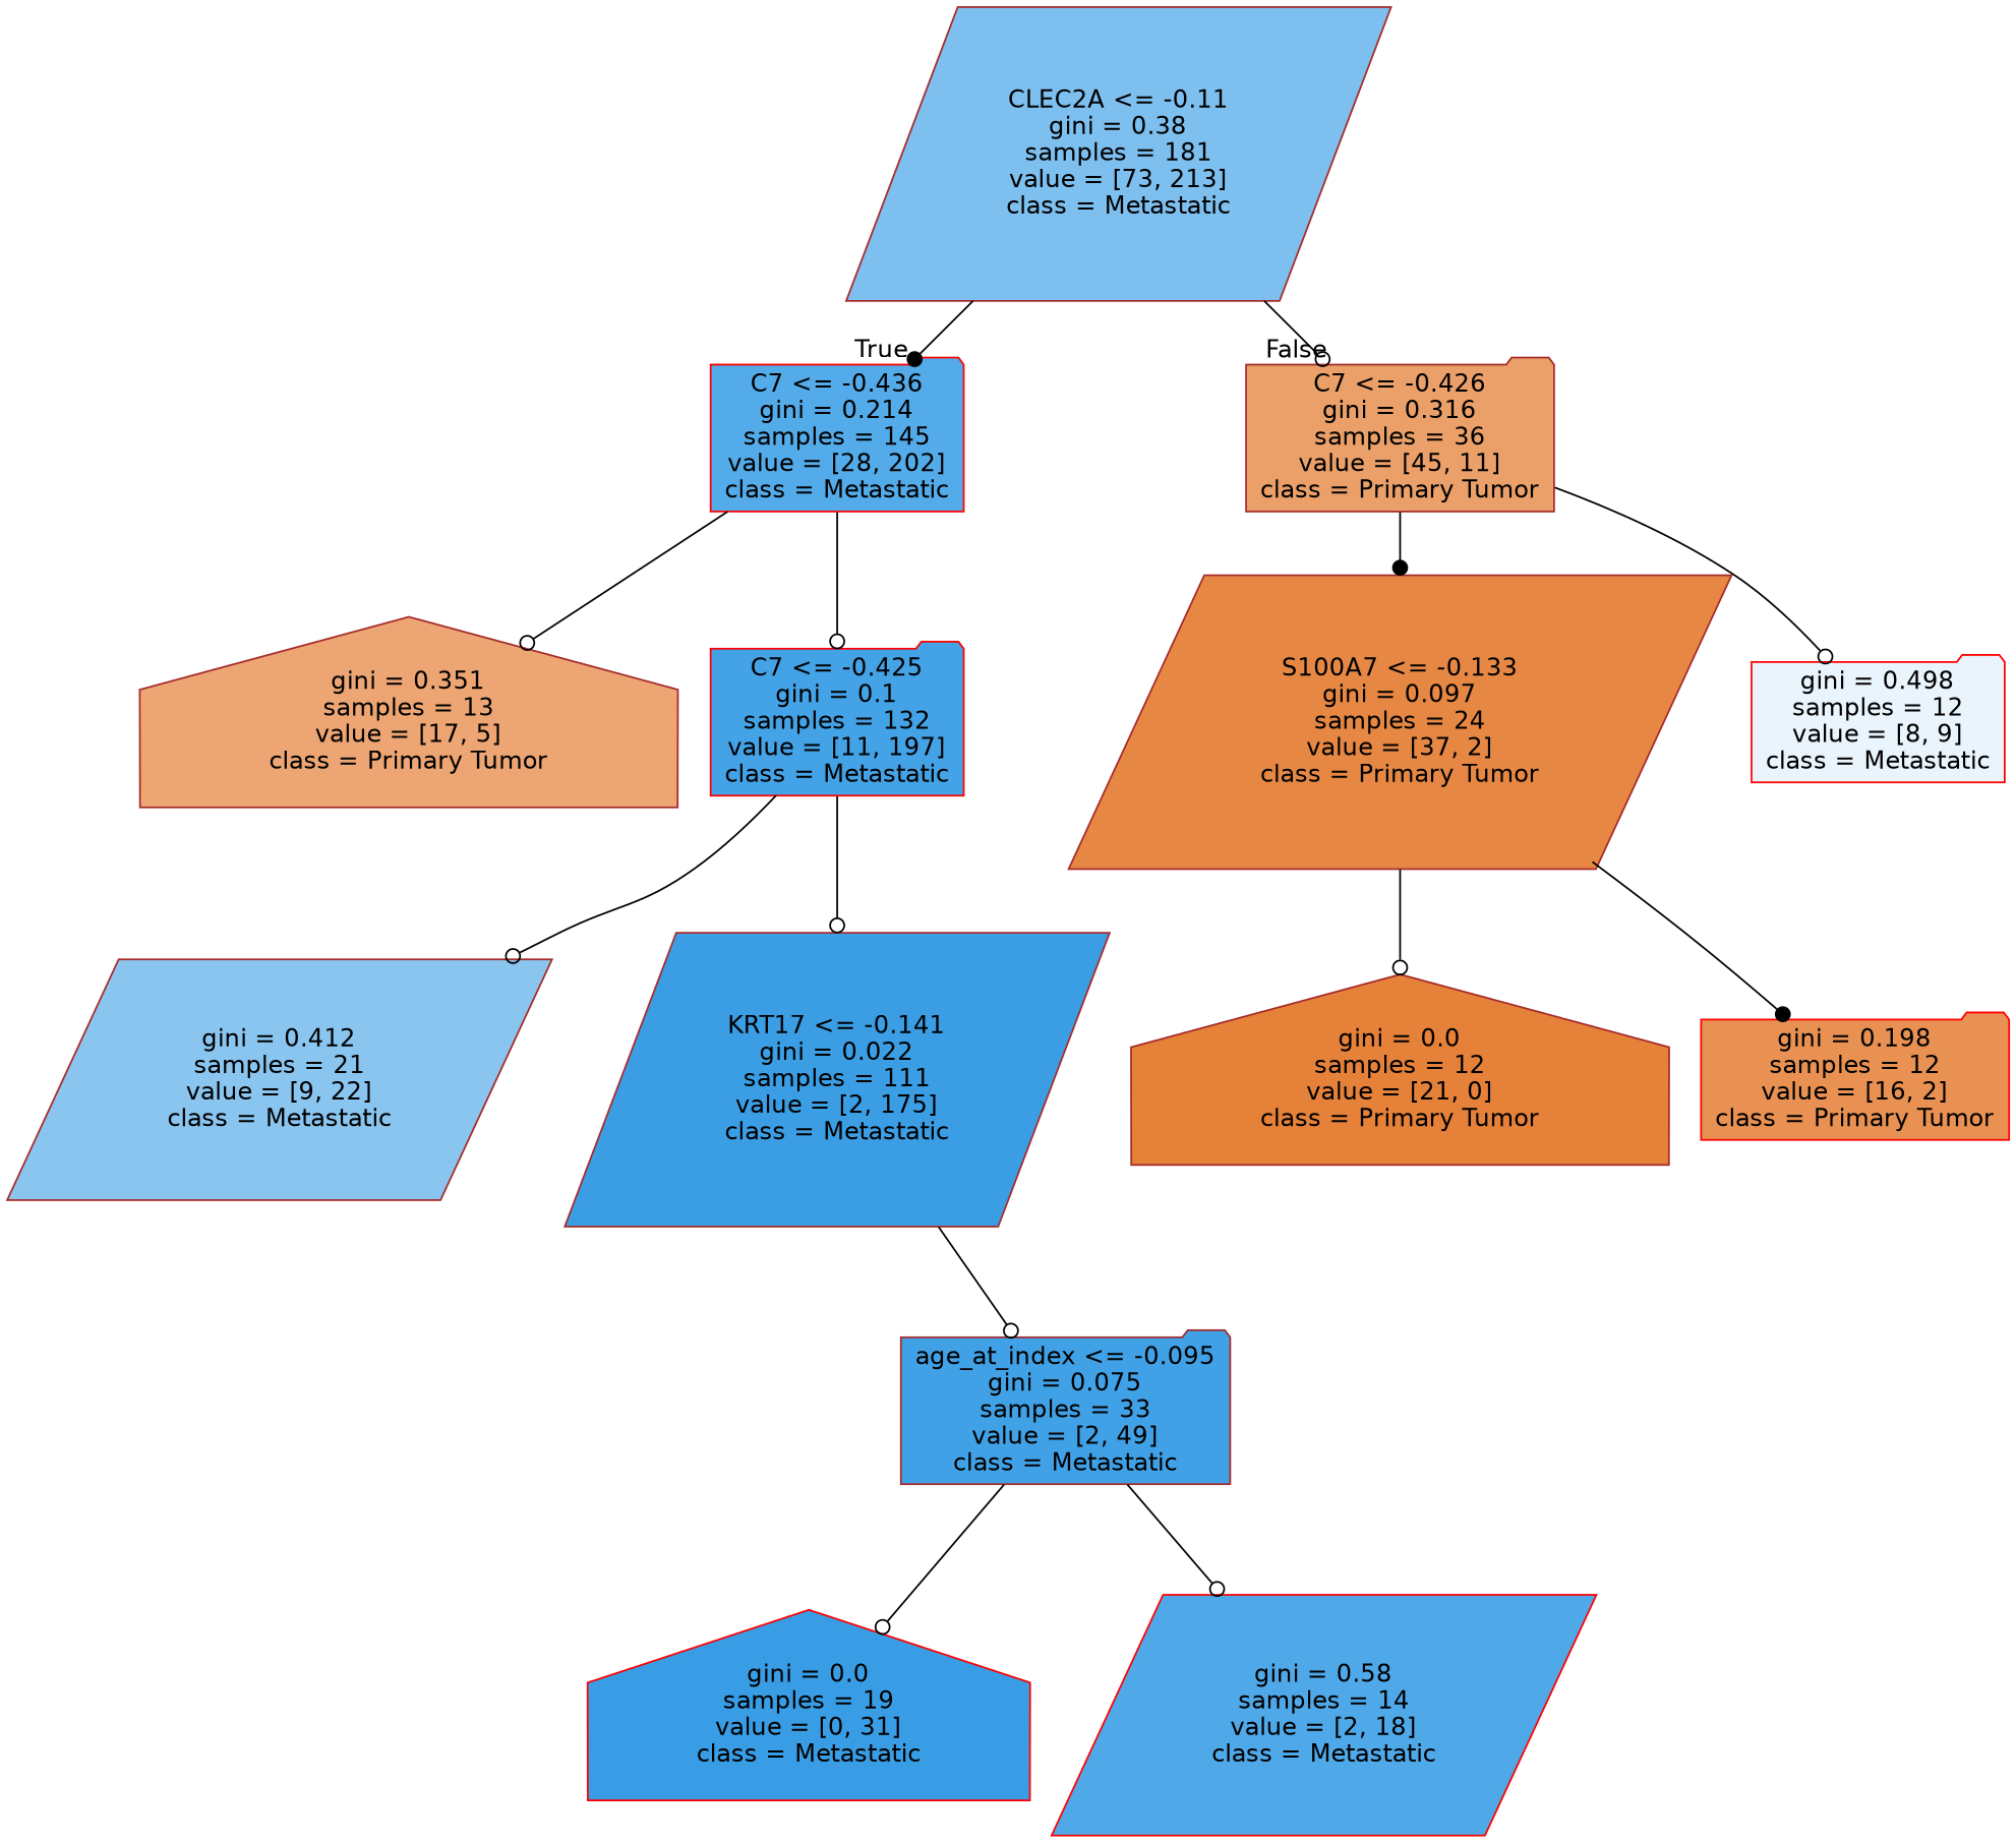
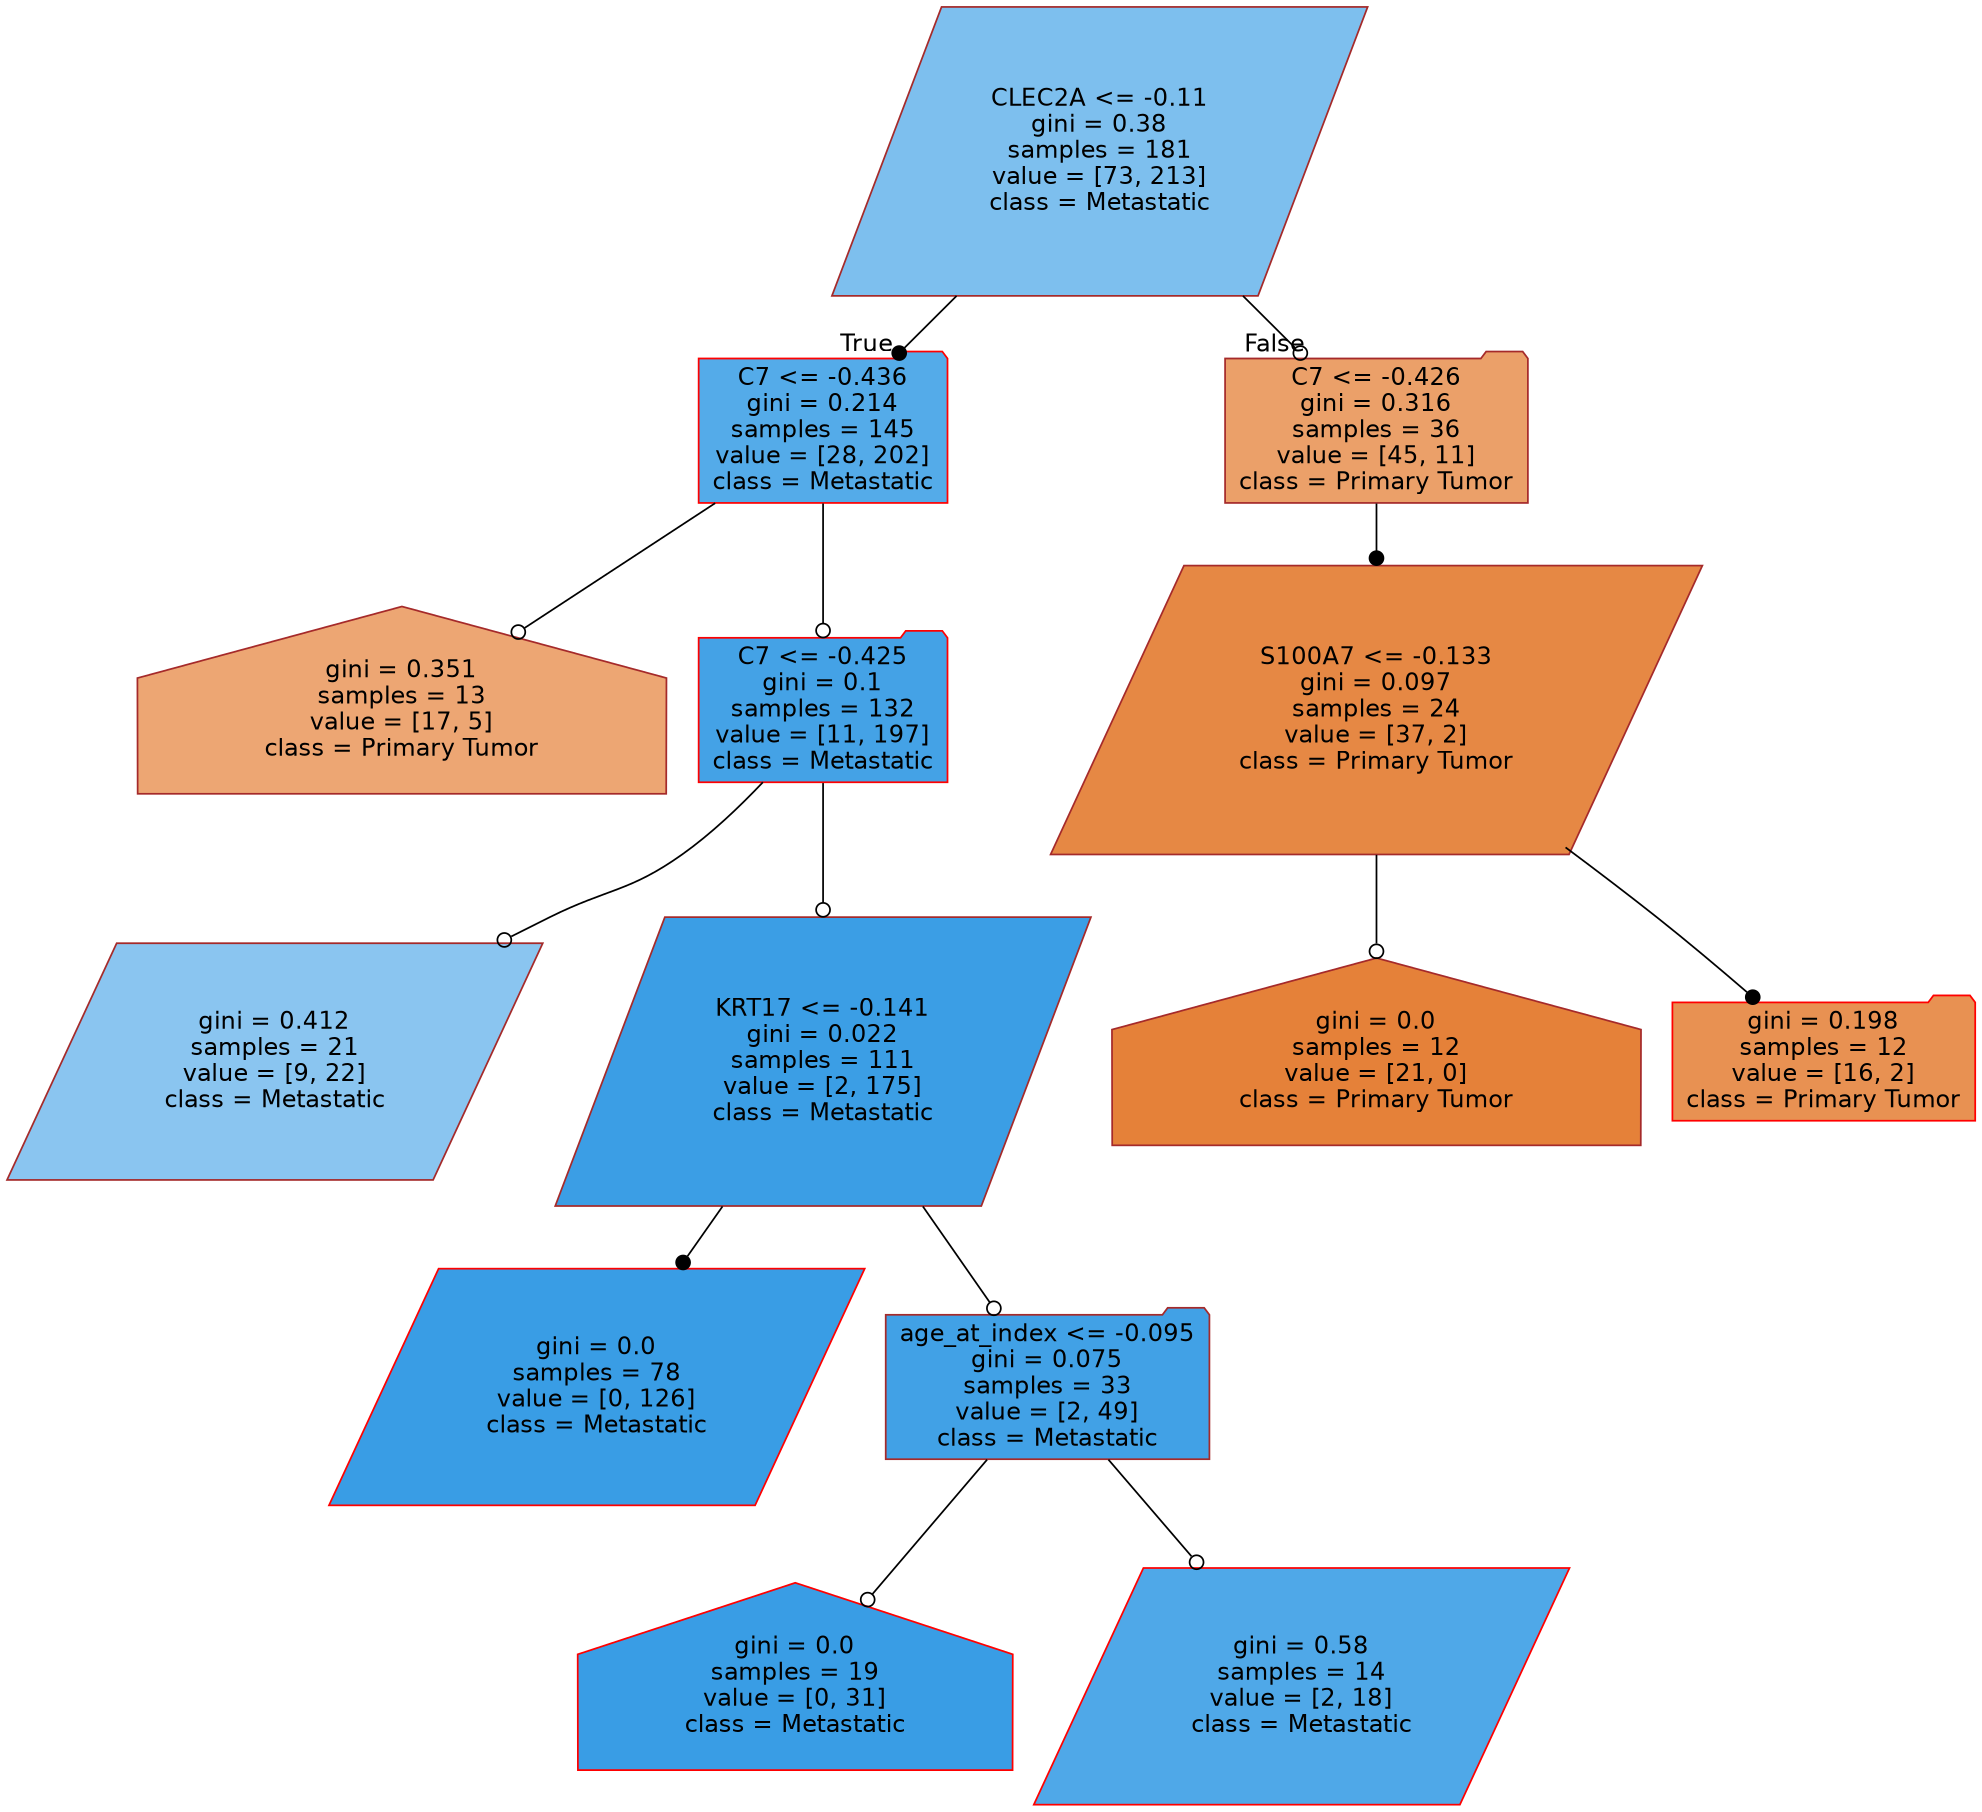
  digraph {
    fontname="DejaVu Sans"
    node [color=brown fillcolor="#399de5" fontname="DejaVu Sans" shape=parallelogram style=filled]
    edge [arrowhead=odot fontname="DejaVu Sans"]
    n1 [fillcolor="#7dbfee" label="CLEC2A <= -0.11\ngini = 0.38\nsamples = 181\nvalue = [73, 213]\nclass = Metastatic"]
    n2 [color=red fillcolor="#54abe9" label="C7 <= -0.436\ngini = 0.214\nsamples = 145\nvalue = [28, 202]\nclass = Metastatic" shape=folder]
    n3 [fillcolor="#eba069" label="C7 <= -0.426\ngini = 0.316\nsamples = 36\nvalue = [45, 11]\nclass = Primary Tumor" shape=folder]
    n4 [fillcolor="#eda673" label="gini = 0.351\nsamples = 13\nvalue = [17, 5]\nclass = Primary Tumor" shape=house]
    n5 [color=red fillcolor="#44a2e6" label="C7 <= -0.425\ngini = 0.1\nsamples = 132\nvalue = [11, 197]\nclass = Metastatic" shape=folder]
    n6 [fillcolor="#e68844" label="S100A7 <= -0.133\ngini = 0.097\nsamples = 24\nvalue = [37, 2]\nclass = Primary Tumor"]
-   n7 [color=red fillcolor="#e9f4fc" label="gini = 0.498\nsamples = 12\nvalue = [8, 9]\nclass = Metastatic" shape=folder]
    n8 [fillcolor="#8ac5f0" label="gini = 0.412\nsamples = 21\nvalue = [9, 22]\nclass = Metastatic"]
    n9 [fillcolor="#3b9ee5" label="KRT17 <= -0.141\ngini = 0.022\nsamples = 111\nvalue = [2, 175]\nclass = Metastatic"]
+   n10 [color=red label="gini = 0.0\nsamples = 78\nvalue = [0, 126]\nclass = Metastatic"]
    n11 [fillcolor="#41a1e6" label="age_at_index <= -0.095\ngini = 0.075\nsamples = 33\nvalue = [2, 49]\nclass = Metastatic" shape=folder]
    n12 [color=red label="gini = 0.0\nsamples = 19\nvalue = [0, 31]\nclass = Metastatic" shape=house]
    n13 [color=red fillcolor="#4fa8e8" label="gini = 0.58\nsamples = 14\nvalue = [2, 18]\nclass = Metastatic"]
    n14 [fillcolor="#e58139" label="gini = 0.0\nsamples = 12\nvalue = [21, 0]\nclass = Primary Tumor" shape=house]
    n15 [color=red fillcolor="#e89152" label="gini = 0.198\nsamples = 12\nvalue = [16, 2]\nclass = Primary Tumor" shape=folder]
    n1 -> n2 [arrowhead=dot headlabel=True labelangle=45 labeldistance=2.5]
    n1 -> n3 [headlabel=False labelangle=-45 labeldistance=2.5]
    n2 -> n4
    n2 -> n5
    n3 -> n6 [arrowhead=dot]
-   n3 -> n7
    n5 -> n8
    n5 -> n9
    n6 -> n14
    n6 -> n15 [arrowhead=dot]
+   n9 -> n10 [arrowhead=dot]
    n9 -> n11
    n11 -> n12
    n11 -> n13
  }
